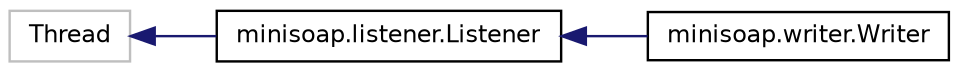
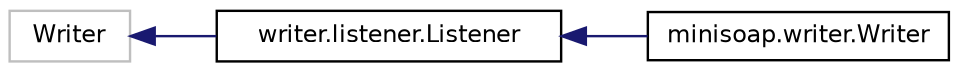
  digraph {
    rankdir=LR
    node [color=black fillcolor=white fontname=Helvetica fontsize=10 shape=record style=filled]
    edge [color=midnightblue dir=back fontname=Helvetica fontsize=10 labelfontname=Helvetica labelfontsize=10 style=solid]
-   n1 [color=grey75 height=0.2 label=Thread width=0.4]
-   n2 [height=0.2 label="minisoap.listener.Listener" width=0.4]
+   n1 [color=grey75 height=0.2 label=Writer width=0.4]
+   n2 [height=0.2 label="writer.listener.Listener" width=0.4]
    n3 [height=0.2 label="minisoap.writer.Writer" width=0.4]
    n1 -> n2
    n2 -> n3
  }
